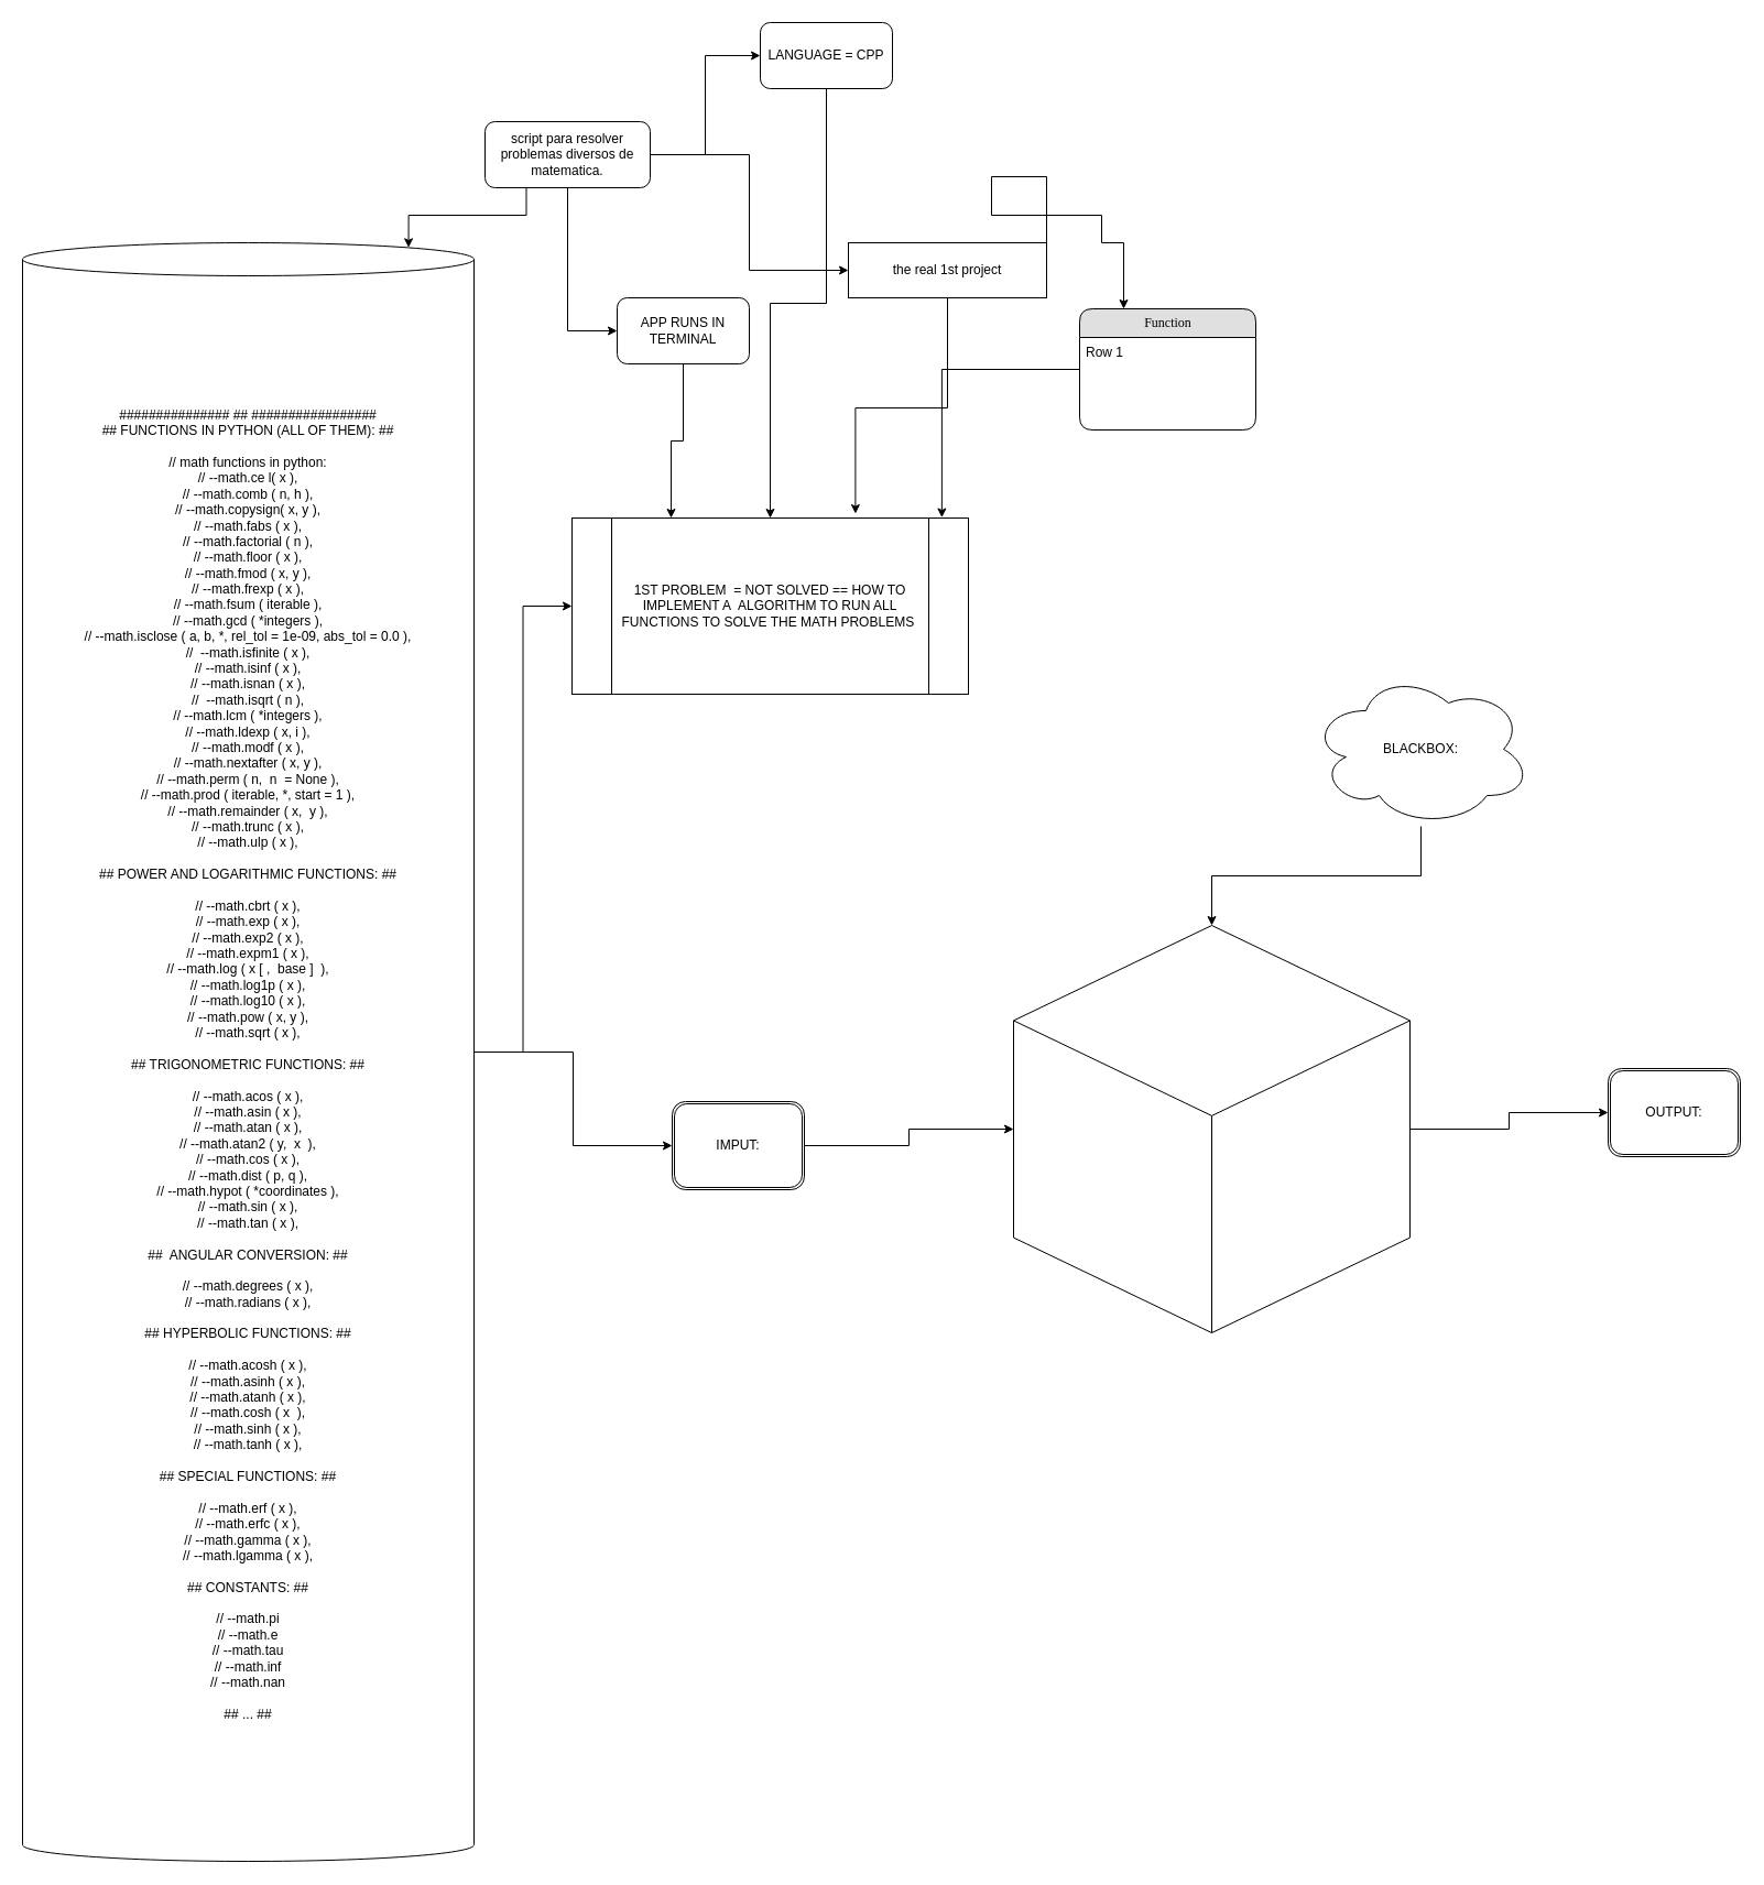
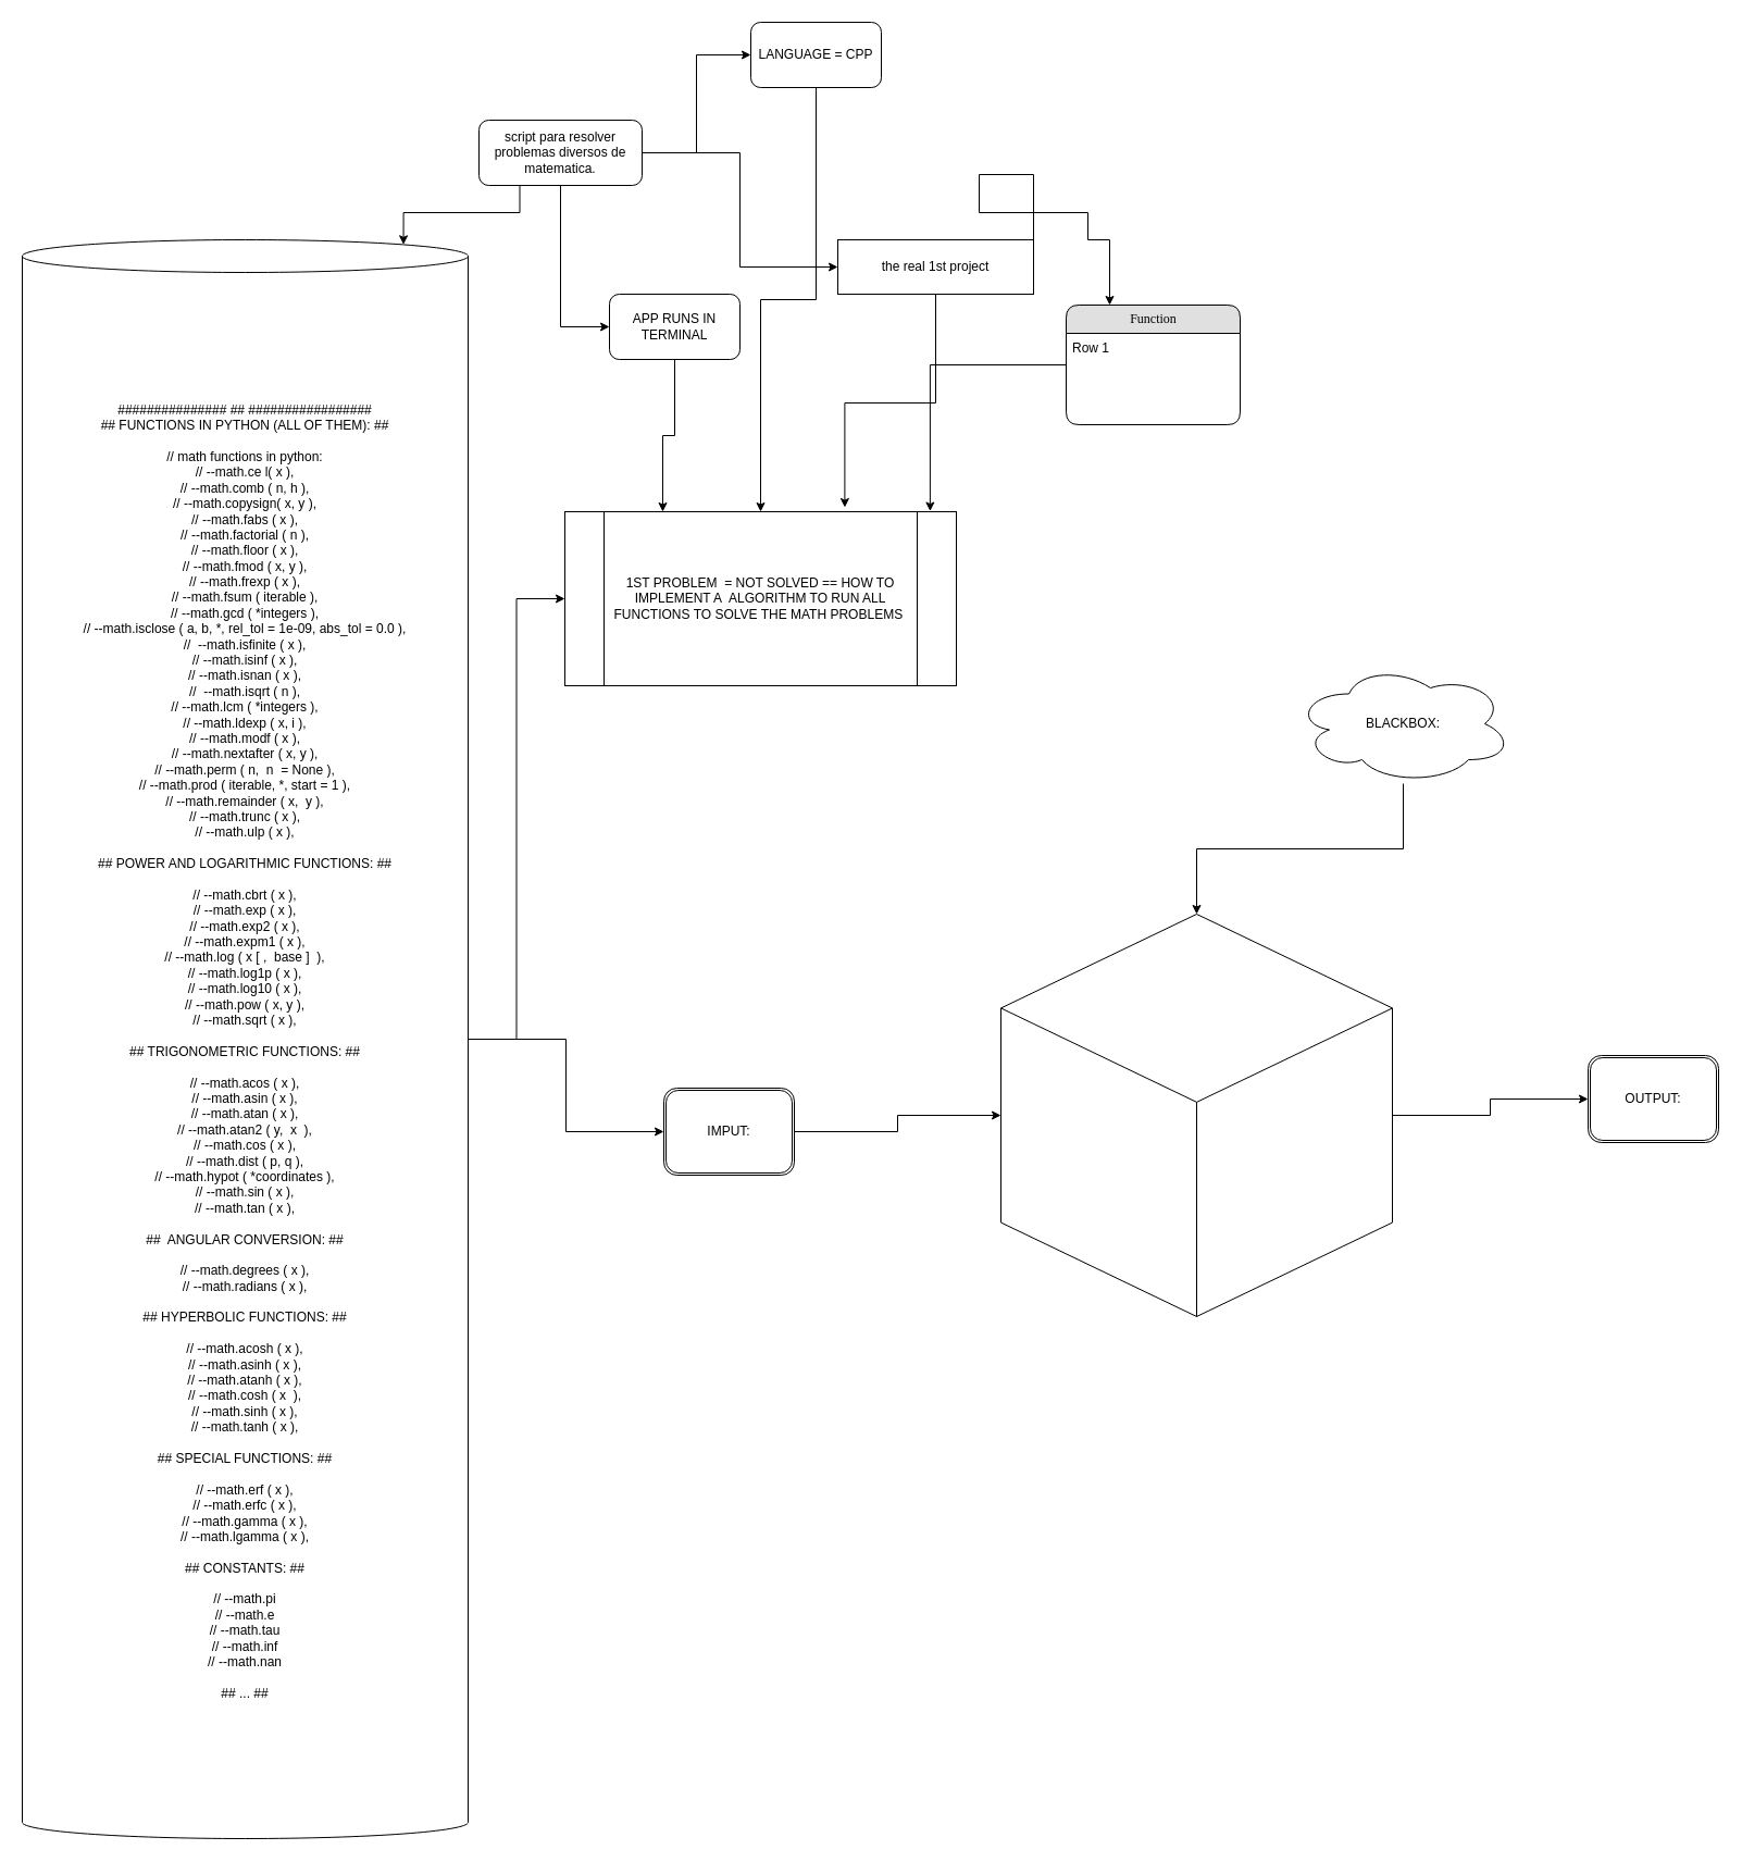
  <mxCell id="0" />
  <mxCell id="1" parent="0" />
  <mxCell id="2" style="edgeStyle=orthogonalEdgeStyle;rounded=0;orthogonalLoop=1;jettySize=auto;html=1;entryX=0.933;entryY=-0.003;entryDx=0;entryDy=0;entryPerimeter=0;" edge="1" parent="1" source="3" target="20"><mxGeometry relative="1" as="geometry" /></mxCell>
  <mxCell id="3" value="Function" style="swimlane;html=1;fontStyle=0;childLayout=stackLayout;horizontal=1;startSize=26;fillColor=#e0e0e0;horizontalStack=0;resizeParent=1;resizeLast=0;collapsible=1;marginBottom=0;swimlaneFillColor=#ffffff;align=center;rounded=1;shadow=0;comic=0;labelBackgroundColor=none;strokeWidth=1;fontFamily=Verdana;fontSize=12" parent="1" vertex="1"><mxGeometry x="980" y="280" width="160" height="110" as="geometry" /></mxCell>
  <mxCell id="4" value="Row 1" style="text;html=1;strokeColor=none;fillColor=none;spacingLeft=4;spacingRight=4;whiteSpace=wrap;overflow=hidden;rotatable=0;points=[[0,0.5],[1,0.5]];portConstraint=eastwest;" parent="3" vertex="1"><mxGeometry y="26" width="160" height="26" as="geometry" /></mxCell>
  <mxCell id="5" style="edgeStyle=orthogonalEdgeStyle;rounded=0;orthogonalLoop=1;jettySize=auto;html=1;exitX=1;exitY=1;exitDx=0;exitDy=0;entryX=0.25;entryY=0;entryDx=0;entryDy=0;" edge="1" parent="1" source="7" target="3"><mxGeometry relative="1" as="geometry"><mxPoint x="950" y="220" as="targetPoint" /><Array as="points"><mxPoint x="900" y="160" /><mxPoint x="900" y="195" /><mxPoint x="1000" y="195" /><mxPoint x="1000" y="220" /><mxPoint x="1020" y="220" /></Array></mxGeometry></mxCell>
  <mxCell id="6" style="edgeStyle=orthogonalEdgeStyle;rounded=0;orthogonalLoop=1;jettySize=auto;html=1;entryX=0.715;entryY=-0.025;entryDx=0;entryDy=0;entryPerimeter=0;" edge="1" parent="1" source="7" target="20"><mxGeometry relative="1" as="geometry" /></mxCell>
  <mxCell id="7" value="the real 1st project" style="rounded=0;whiteSpace=wrap;html=1;" vertex="1" parent="1"><mxGeometry x="770" y="220" width="180" height="50" as="geometry" /></mxCell>
  <mxCell id="8" style="edgeStyle=orthogonalEdgeStyle;rounded=0;orthogonalLoop=1;jettySize=auto;html=1;" edge="1" parent="1" source="10" target="20"><mxGeometry relative="1" as="geometry" /></mxCell>
  <mxCell id="9" style="edgeStyle=orthogonalEdgeStyle;rounded=0;orthogonalLoop=1;jettySize=auto;html=1;entryX=0;entryY=0.5;entryDx=0;entryDy=0;" edge="1" parent="1" source="10" target="24"><mxGeometry relative="1" as="geometry" /></mxCell>
  <mxCell id="10" value="############### ## #################&lt;br&gt;## FUNCTIONS IN PYTHON (ALL OF THEM): ##&lt;br&gt;&lt;br&gt;// math functions in python:&lt;br&gt;// --math.ce l( x ),&lt;br&gt;// --math.comb ( n, h ),&lt;br&gt;// --math.copysign( x, y ),&lt;br&gt;// --math.fabs ( x ),&lt;br&gt;// --math.factorial ( n ),&lt;br&gt;// --math.floor ( x ),&lt;br&gt;// --math.fmod ( x, y ),&lt;br&gt;// --math.frexp ( x ),&lt;br&gt;// --math.fsum ( iterable ),&lt;br&gt;// --math.gcd ( *integers ),&lt;br&gt;// --math.isclose ( a, b, *, rel_tol = 1e-09, abs_tol = 0.0 ),&lt;br&gt;//&amp;nbsp; --math.isfinite ( x ),&lt;br&gt;// --math.isinf ( x ),&lt;br&gt;// --math.isnan ( x ),&lt;br&gt;//&amp;nbsp; --math.isqrt ( n ),&lt;br&gt;// --math.lcm ( *integers ),&lt;br&gt;// --math.ldexp ( x, i ),&lt;br&gt;// --math.modf ( x ),&lt;br&gt;// --math.nextafter ( x, y ),&lt;br&gt;// --math.perm ( n,&amp;nbsp; n&amp;nbsp; = None ),&lt;br&gt;// --math.prod ( iterable, *, start = 1 ),&lt;br&gt;// --math.remainder ( x,&amp;nbsp; y ),&lt;br&gt;// --math.trunc ( x ),&lt;br&gt;// --math.ulp ( x ),&lt;br&gt;&lt;br&gt;## POWER AND LOGARITHMIC FUNCTIONS: ##&lt;br&gt;&lt;br&gt;// --math.cbrt ( x ),&lt;br&gt;// --math.exp ( x ),&lt;br&gt;// --math.exp2 ( x ),&lt;br&gt;// --math.expm1 ( x ),&lt;br&gt;// --math.log ( x [ ,&amp;nbsp; base ]&amp;nbsp; ),&lt;br&gt;// --math.log1p ( x ),&lt;br&gt;// --math.log10 ( x ),&lt;br&gt;// --math.pow ( x, y ),&lt;br&gt;// --math.sqrt ( x ),&lt;br&gt;&lt;br&gt;## TRIGONOMETRIC FUNCTIONS: ##&lt;br&gt;&lt;br&gt;// --math.acos ( x ),&lt;br&gt;// --math.asin ( x ),&lt;br&gt;// --math.atan ( x ),&lt;br&gt;// --math.atan2 ( y,&amp;nbsp; x&amp;nbsp; ),&lt;br&gt;// --math.cos ( x ),&lt;br&gt;// --math.dist ( p, q ),&lt;br&gt;// --math.hypot ( *coordinates ),&lt;br&gt;// --math.sin ( x ),&lt;br&gt;// --math.tan ( x ),&lt;br&gt;&lt;br&gt;##&amp;nbsp; ANGULAR CONVERSION: ##&lt;br&gt;&lt;br&gt;// --math.degrees ( x ),&lt;br&gt;// --math.radians ( x ),&lt;br&gt;&lt;br&gt;## HYPERBOLIC FUNCTIONS: ##&lt;br&gt;&lt;br&gt;// --math.acosh ( x ),&lt;br&gt;// --math.asinh ( x ),&lt;br&gt;// --math.atanh ( x ),&lt;br&gt;// --math.cosh ( x&amp;nbsp; ),&lt;br&gt;// --math.sinh ( x ),&lt;br&gt;// --math.tanh ( x ),&lt;br&gt;&lt;br&gt;## SPECIAL FUNCTIONS: ##&lt;br&gt;&lt;br&gt;// --math.erf ( x ),&lt;br&gt;// --math.erfc ( x ),&lt;br&gt;// --math.gamma ( x ),&lt;br&gt;// --math.lgamma ( x ),&lt;br&gt;&lt;br&gt;## CONSTANTS: ##&lt;br&gt;&lt;br&gt;// --math.pi&lt;br&gt;// --math.e&lt;br&gt;// --math.tau&lt;br&gt;// --math.inf&lt;br&gt;// --math.nan&lt;br&gt;&lt;br&gt;## ... ##&lt;br&gt;&lt;dd style=&quot;margin-top: 3px; margin-bottom: 0px; margin-left: 30px; hyphens: auto; text-align: left; line-height: 1.4; color: rgb(34, 34, 34); font-family: &amp;quot;Lucida Grande&amp;quot;, Arial, sans-serif; font-size: 14px; background-color: rgb(255, 255, 255);&quot;&gt;&lt;/dd&gt;" style="shape=cylinder3;whiteSpace=wrap;html=1;boundedLbl=1;backgroundOutline=1;size=15;" vertex="1" parent="1"><mxGeometry x="20" y="220" width="410" height="1470" as="geometry" /></mxCell>
  <mxCell id="11" style="edgeStyle=orthogonalEdgeStyle;rounded=0;orthogonalLoop=1;jettySize=auto;html=1;entryX=0;entryY=0.5;entryDx=0;entryDy=0;" edge="1" parent="1" source="15" target="7"><mxGeometry relative="1" as="geometry" /></mxCell>
  <mxCell id="12" style="edgeStyle=orthogonalEdgeStyle;rounded=0;orthogonalLoop=1;jettySize=auto;html=1;exitX=0.25;exitY=1;exitDx=0;exitDy=0;entryX=0.855;entryY=0;entryDx=0;entryDy=4.35;entryPerimeter=0;" edge="1" parent="1" source="15" target="10"><mxGeometry relative="1" as="geometry" /></mxCell>
  <mxCell id="13" style="edgeStyle=orthogonalEdgeStyle;rounded=0;orthogonalLoop=1;jettySize=auto;html=1;entryX=0;entryY=0.5;entryDx=0;entryDy=0;" edge="1" parent="1" source="15" target="17"><mxGeometry relative="1" as="geometry" /></mxCell>
  <mxCell id="14" style="edgeStyle=orthogonalEdgeStyle;rounded=0;orthogonalLoop=1;jettySize=auto;html=1;entryX=0;entryY=0.5;entryDx=0;entryDy=0;" edge="1" parent="1" source="15" target="19"><mxGeometry relative="1" as="geometry" /></mxCell>
  <mxCell id="15" value="script para resolver problemas diversos de matematica." style="rounded=1;whiteSpace=wrap;html=1;" vertex="1" parent="1"><mxGeometry x="440" y="110" width="150" height="60" as="geometry" /></mxCell>
  <mxCell id="16" style="edgeStyle=orthogonalEdgeStyle;rounded=0;orthogonalLoop=1;jettySize=auto;html=1;" edge="1" parent="1" source="17" target="20"><mxGeometry relative="1" as="geometry" /></mxCell>
  <mxCell id="17" value="LANGUAGE = CPP" style="rounded=1;whiteSpace=wrap;html=1;" vertex="1" parent="1"><mxGeometry x="690" width="120" height="60" as="geometry" y="20" /></mxCell>
  <mxCell id="18" style="edgeStyle=orthogonalEdgeStyle;rounded=0;orthogonalLoop=1;jettySize=auto;html=1;entryX=0.25;entryY=0;entryDx=0;entryDy=0;" edge="1" parent="1" source="19" target="20"><mxGeometry relative="1" as="geometry" /></mxCell>
  <mxCell id="19" value="APP RUNS IN TERMINAL" style="rounded=1;whiteSpace=wrap;html=1;" vertex="1" parent="1"><mxGeometry x="560" y="270" width="120" height="60" as="geometry" /></mxCell>
  <mxCell id="20" value="1ST PROBLEM&amp;nbsp; = NOT SOLVED == HOW TO IMPLEMENT A&amp;nbsp; ALGORITHM TO RUN ALL FUNCTIONS TO SOLVE THE MATH PROBLEMS&amp;nbsp;" style="shape=process;whiteSpace=wrap;html=1;backgroundOutline=1;" vertex="1" parent="1"><mxGeometry x="519" y="470" width="360" height="160" as="geometry" /></mxCell>
  <mxCell id="21" style="edgeStyle=orthogonalEdgeStyle;rounded=0;orthogonalLoop=1;jettySize=auto;html=1;entryX=0;entryY=0.5;entryDx=0;entryDy=0;" edge="1" parent="1" source="22" target="25"><mxGeometry relative="1" as="geometry" /></mxCell>
  <mxCell id="22" value="" style="html=1;whiteSpace=wrap;shape=isoCube2;backgroundOutline=1;isoAngle=15;" vertex="1" parent="1"><mxGeometry x="920" y="840" width="360" height="370" as="geometry" /></mxCell>
  <mxCell id="23" style="edgeStyle=orthogonalEdgeStyle;rounded=0;orthogonalLoop=1;jettySize=auto;html=1;" edge="1" parent="1" source="24" target="22"><mxGeometry relative="1" as="geometry" /></mxCell>
  <mxCell id="24" value="IMPUT:" style="shape=ext;double=1;rounded=1;whiteSpace=wrap;html=1;" vertex="1" parent="1"><mxGeometry x="610" y="1000" width="120" height="80" as="geometry" /></mxCell>
  <mxCell id="25" value="OUTPUT:" style="shape=ext;double=1;rounded=1;whiteSpace=wrap;html=1;" vertex="1" parent="1"><mxGeometry x="1460" y="970" width="120" height="80" as="geometry" /></mxCell>
  <mxCell id="26" style="edgeStyle=orthogonalEdgeStyle;rounded=0;orthogonalLoop=1;jettySize=auto;html=1;entryX=0.5;entryY=0;entryDx=0;entryDy=0;entryPerimeter=0;" edge="1" parent="1" source="27" target="22"><mxGeometry relative="1" as="geometry" /></mxCell>
- <mxCell id="27" value="BLACKBOX:" style="ellipse;shape=cloud;whiteSpace=wrap;html=1;align=center;" vertex="1" parent="1"><mxGeometry x="1190" y="610" width="200" height="140" as="geometry" /></mxCell>
+ <mxCell id="27" value="BLACKBOX:" style="ellipse;shape=cloud;whiteSpace=wrap;html=1;align=center;" vertex="1" parent="1"><mxGeometry x="1190" y="610" width="200" height="110" as="geometry" /></mxCell>
